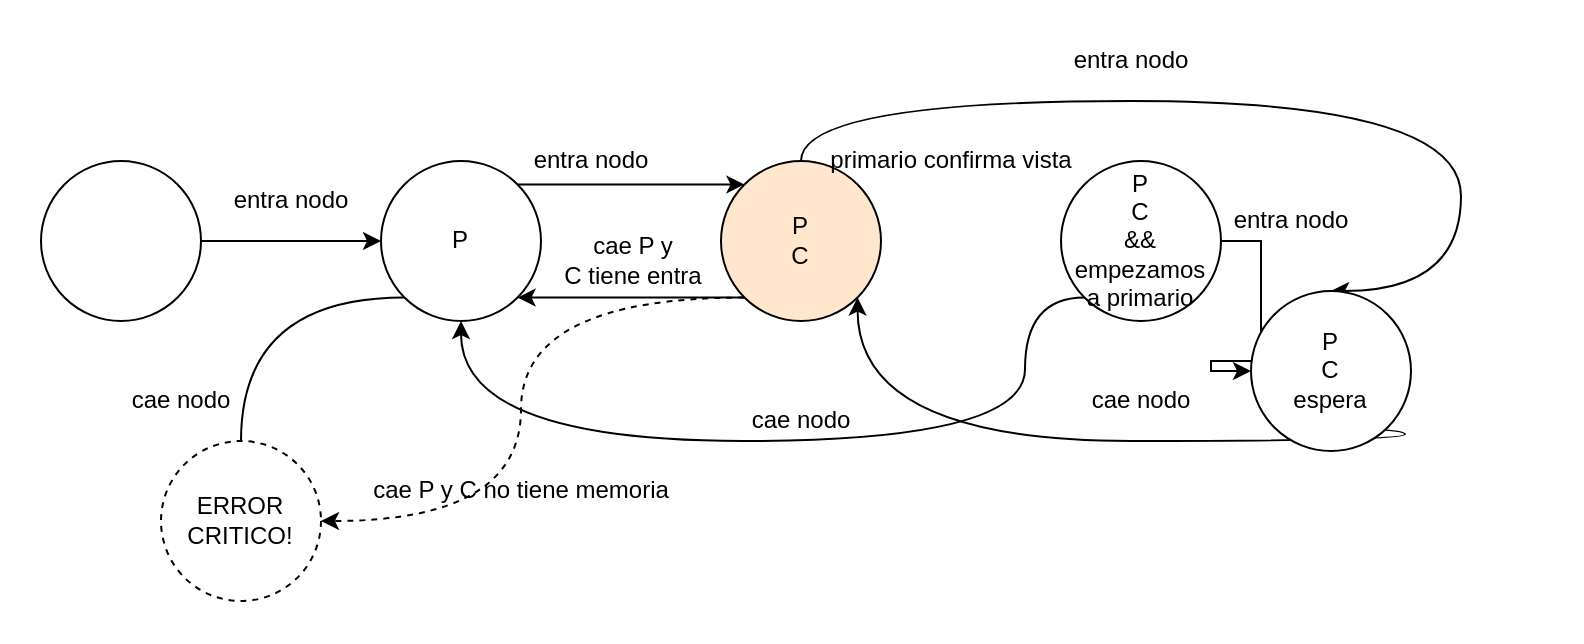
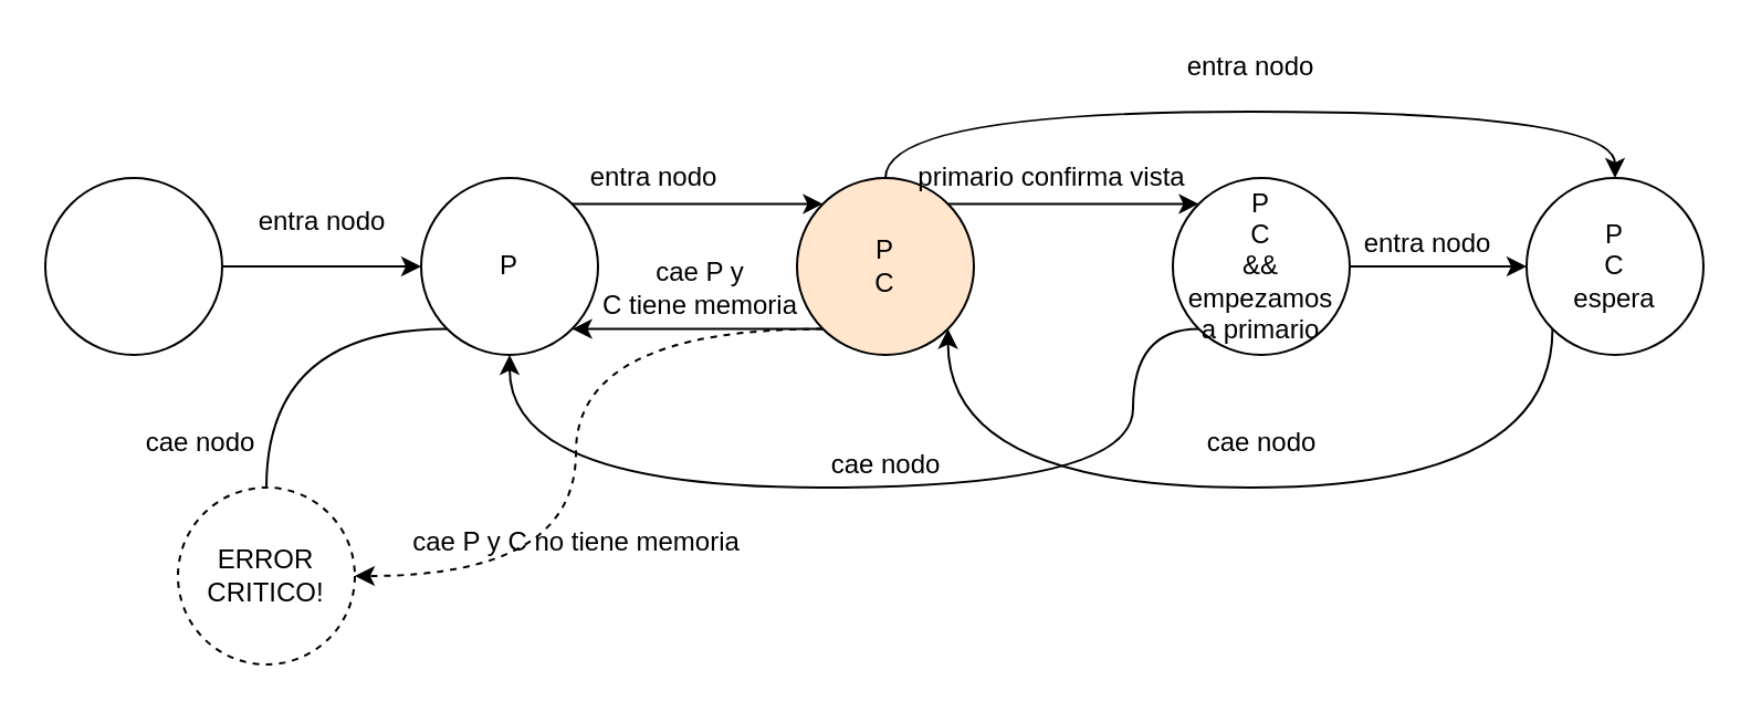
  <mxCell id="0" />
  <mxCell id="1" parent="0" />
  <mxCell id="2" style="edgeStyle=orthogonalEdgeStyle;rounded=0;orthogonalLoop=1;jettySize=auto;html=1;exitX=1;exitY=0.5;exitDx=0;exitDy=0;entryX=0;entryY=0.5;entryDx=0;entryDy=0;" edge="1" parent="1" source="3" target="6"><mxGeometry relative="1" as="geometry" /></mxCell>
  <mxCell id="3" value="" style="ellipse;whiteSpace=wrap;html=1;aspect=fixed;" vertex="1" parent="1"><mxGeometry x="20" y="80" width="80" height="80" as="geometry" /></mxCell>
  <mxCell id="4" style="edgeStyle=orthogonalEdgeStyle;rounded=0;orthogonalLoop=1;jettySize=auto;html=1;exitX=1;exitY=0;exitDx=0;exitDy=0;entryX=0;entryY=0;entryDx=0;entryDy=0;" edge="1" parent="1" source="6" target="11"><mxGeometry relative="1" as="geometry" /></mxCell>
  <mxCell id="5" style="edgeStyle=orthogonalEdgeStyle;curved=1;rounded=0;orthogonalLoop=1;jettySize=auto;html=1;exitX=0;exitY=1;exitDx=0;exitDy=0;entryX=0.5;entryY=0;entryDx=0;entryDy=0;endArrow=none;" edge="1" parent="1" source="6" target="17"><mxGeometry relative="1" as="geometry" /></mxCell>
  <mxCell id="6" value="P" style="ellipse;whiteSpace=wrap;html=1;aspect=fixed;" vertex="1" parent="1"><mxGeometry x="190" y="80" width="80" height="80" as="geometry" /></mxCell>
  <mxCell id="7" style="edgeStyle=orthogonalEdgeStyle;rounded=0;orthogonalLoop=1;jettySize=auto;html=1;exitX=0;exitY=1;exitDx=0;exitDy=0;entryX=1;entryY=1;entryDx=0;entryDy=0;" edge="1" parent="1" source="11" target="6"><mxGeometry relative="1" as="geometry" /></mxCell>
+ <mxCell id="8" style="edgeStyle=orthogonalEdgeStyle;rounded=0;orthogonalLoop=1;jettySize=auto;html=1;exitX=1;exitY=0;exitDx=0;exitDy=0;entryX=0;entryY=0;entryDx=0;entryDy=0;" edge="1" parent="1" source="11" target="14"><mxGeometry relative="1" as="geometry" /></mxCell>
  <mxCell id="9" style="edgeStyle=orthogonalEdgeStyle;curved=1;rounded=0;orthogonalLoop=1;jettySize=auto;html=1;exitX=0.5;exitY=0;exitDx=0;exitDy=0;entryX=0.5;entryY=0;entryDx=0;entryDy=0;" edge="1" parent="1" source="11" target="16"><mxGeometry relative="1" as="geometry"><Array as="points"><mxPoint x="400" y="50" /><mxPoint x="730" y="50" /></Array></mxGeometry></mxCell>
  <mxCell id="10" style="edgeStyle=orthogonalEdgeStyle;curved=1;rounded=0;orthogonalLoop=1;jettySize=auto;html=1;exitX=0;exitY=1;exitDx=0;exitDy=0;entryX=1;entryY=0.5;entryDx=0;entryDy=0;dashed=1;" edge="1" parent="1" source="11" target="17"><mxGeometry relative="1" as="geometry" /></mxCell>
  <mxCell id="11" value="&lt;div&gt;P&lt;/div&gt;&lt;div&gt;C&lt;br&gt;&lt;/div&gt;" style="ellipse;whiteSpace=wrap;html=1;aspect=fixed;fillColor=#ffe6cc;" vertex="1" parent="1"><mxGeometry x="360" y="80" width="80" height="80" as="geometry" /></mxCell>
  <mxCell id="12" style="edgeStyle=orthogonalEdgeStyle;rounded=0;orthogonalLoop=1;jettySize=auto;html=1;exitX=1;exitY=0.5;exitDx=0;exitDy=0;entryX=0;entryY=0.5;entryDx=0;entryDy=0;" edge="1" parent="1" source="14" target="16"><mxGeometry relative="1" as="geometry" /></mxCell>
  <mxCell id="13" style="edgeStyle=orthogonalEdgeStyle;curved=1;rounded=0;orthogonalLoop=1;jettySize=auto;html=1;exitX=0;exitY=1;exitDx=0;exitDy=0;entryX=0.5;entryY=1;entryDx=0;entryDy=0;" edge="1" parent="1" source="14" target="6"><mxGeometry relative="1" as="geometry"><Array as="points"><mxPoint x="512" y="220" /><mxPoint x="230" y="220" /></Array></mxGeometry></mxCell>
  <mxCell id="14" value="&lt;div&gt;P&lt;/div&gt;&lt;div&gt;C&lt;/div&gt;&lt;div&gt;&amp;amp;&amp;amp;&lt;br&gt;&lt;/div&gt;&lt;div&gt;empezamos&lt;/div&gt;&lt;div&gt;a primario&lt;br&gt;&lt;/div&gt;" style="ellipse;whiteSpace=wrap;html=1;aspect=fixed;" vertex="1" parent="1"><mxGeometry x="530" y="80" width="80" height="80" as="geometry" /></mxCell>
  <mxCell id="15" style="edgeStyle=orthogonalEdgeStyle;rounded=0;orthogonalLoop=1;jettySize=auto;html=1;exitX=0;exitY=1;exitDx=0;exitDy=0;entryX=1;entryY=1;entryDx=0;entryDy=0;curved=1;" edge="1" parent="1" source="16" target="11"><mxGeometry relative="1" as="geometry"><Array as="points"><mxPoint x="702" y="220" /><mxPoint x="428" y="220" /></Array></mxGeometry></mxCell>
- <mxCell id="16" value="&lt;div&gt;P&lt;/div&gt;&lt;div&gt;C&lt;/div&gt;&lt;div&gt;espera&lt;br&gt;&lt;/div&gt;" style="ellipse;whiteSpace=wrap;html=1;aspect=fixed;" vertex="1" parent="1"><mxGeometry x="625" y="145" width="80" height="80" as="geometry" /></mxCell>
+ <mxCell id="16" value="&lt;div&gt;P&lt;/div&gt;&lt;div&gt;C&lt;/div&gt;&lt;div&gt;espera&lt;br&gt;&lt;/div&gt;" style="ellipse;whiteSpace=wrap;html=1;aspect=fixed;" vertex="1" parent="1"><mxGeometry x="690" y="80" width="80" height="80" as="geometry" /></mxCell>
  <mxCell id="17" value="&lt;div&gt;ERROR&lt;/div&gt;&lt;div&gt;CRITICO!&lt;br&gt;&lt;/div&gt;" style="ellipse;whiteSpace=wrap;html=1;aspect=fixed;dashed=1;" vertex="1" parent="1"><mxGeometry x="80" y="220" width="80" height="80" as="geometry" /></mxCell>
  <mxCell id="18" value="&lt;div&gt;entra nodo&lt;/div&gt;" style="text;html=1;align=center;verticalAlign=middle;resizable=0;points=[];autosize=1;" vertex="1" parent="1"><mxGeometry x="110" y="90" width="70" height="20" as="geometry" /></mxCell>
  <mxCell id="19" value="&lt;div&gt;entra nodo&lt;/div&gt;" style="text;html=1;align=center;verticalAlign=middle;resizable=0;points=[];autosize=1;" vertex="1" parent="1"><mxGeometry x="260" y="70" width="70" height="20" as="geometry" /></mxCell>
  <mxCell id="20" value="&lt;div&gt;entra nodo&lt;/div&gt;" style="text;html=1;align=center;verticalAlign=middle;resizable=0;points=[];autosize=1;" vertex="1" parent="1"><mxGeometry x="610" y="100" width="70" height="20" as="geometry" /></mxCell>
- <mxCell id="21" value="&lt;div&gt;cae P y &lt;br&gt;&lt;/div&gt;&lt;div&gt;C tiene entra&lt;/div&gt;" style="text;html=1;align=center;verticalAlign=middle;resizable=0;points=[];autosize=1;" vertex="1" parent="1"><mxGeometry x="266" y="115" width="100" height="30" as="geometry" /></mxCell>
+ <mxCell id="21" value="&lt;div&gt;cae P y &lt;br&gt;&lt;/div&gt;&lt;div&gt;C tiene memoria&lt;/div&gt;" style="text;html=1;align=center;verticalAlign=middle;resizable=0;points=[];autosize=1;" vertex="1" parent="1"><mxGeometry x="266" y="115" width="100" height="30" as="geometry" /></mxCell>
  <mxCell id="22" value="primario confirma vista" style="text;html=1;align=center;verticalAlign=middle;resizable=0;points=[];autosize=1;" vertex="1" parent="1"><mxGeometry x="405" y="70" width="140" height="20" as="geometry" /></mxCell>
  <mxCell id="23" value="cae nodo" style="text;html=1;align=center;verticalAlign=middle;resizable=0;points=[];autosize=1;" vertex="1" parent="1"><mxGeometry x="370" y="200" width="60" height="20" as="geometry" /></mxCell>
  <mxCell id="24" value="cae nodo" style="text;html=1;align=center;verticalAlign=middle;resizable=0;points=[];autosize=1;" vertex="1" parent="1"><mxGeometry x="540" y="190" width="60" height="20" as="geometry" /></mxCell>
  <mxCell id="25" value="&lt;div&gt;entra nodo&lt;/div&gt;" style="text;html=1;align=center;verticalAlign=middle;resizable=0;points=[];autosize=1;" vertex="1" parent="1"><mxGeometry x="530" y="20" width="70" height="20" as="geometry" /></mxCell>
  <mxCell id="26" value="cae P y C no tiene memoria" style="text;html=1;align=center;verticalAlign=middle;resizable=0;points=[];autosize=1;" vertex="1" parent="1"><mxGeometry x="180" y="235" width="160" height="20" as="geometry" /></mxCell>
  <mxCell id="27" value="cae nodo" style="text;html=1;align=center;verticalAlign=middle;resizable=0;points=[];autosize=1;" vertex="1" parent="1"><mxGeometry x="60" y="190" width="60" height="20" as="geometry" /></mxCell>
